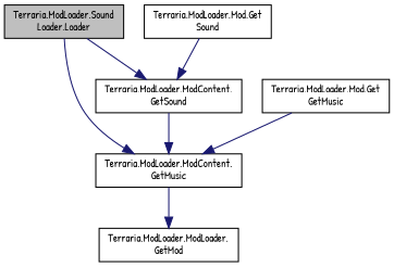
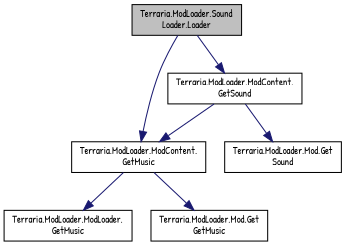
  digraph {
    fontname="Patrick Hand"
    rankdir=TB
    node [color=black fillcolor=white fontname="Patrick Hand" fontsize=10 shape=record style=filled]
    edge [color=midnightblue fontname="Patrick Hand" fontsize=10 labelfontname=Helvetica labelfontsize=10 style=solid]
    n1 [fillcolor=grey75 fontcolor=black height=0.2 label="Terraria.ModLoader.Sound\lLoader.Loader" width=0.4]
    n2 [height=0.2 label="Terraria.ModLoader.ModContent.\lGetMusic" width=0.4]
    n3 [height=0.2 label="Terraria.ModLoader.ModContent.\lGetSound" width=0.4]
-   n4 [height=0.2 label="Terraria.ModLoader.ModLoader.\lGetMod" width=0.4]
+   n4 [height=0.2 label="Terraria.ModLoader.ModLoader.\lGetMusic" width=0.4]
    n5 [height=0.2 label="Terraria.ModLoader.Mod.Get\lGetMusic" width=0.4]
    n6 [height=0.2 label="Terraria.ModLoader.Mod.Get\lSound" width=0.4]
    n1 -> n2
    n1 -> n3
    n2 -> n4
-   n5 -> n2
+   n2 -> n5
    n3 -> n2
-   n6 -> n3
+   n3 -> n6
  }
